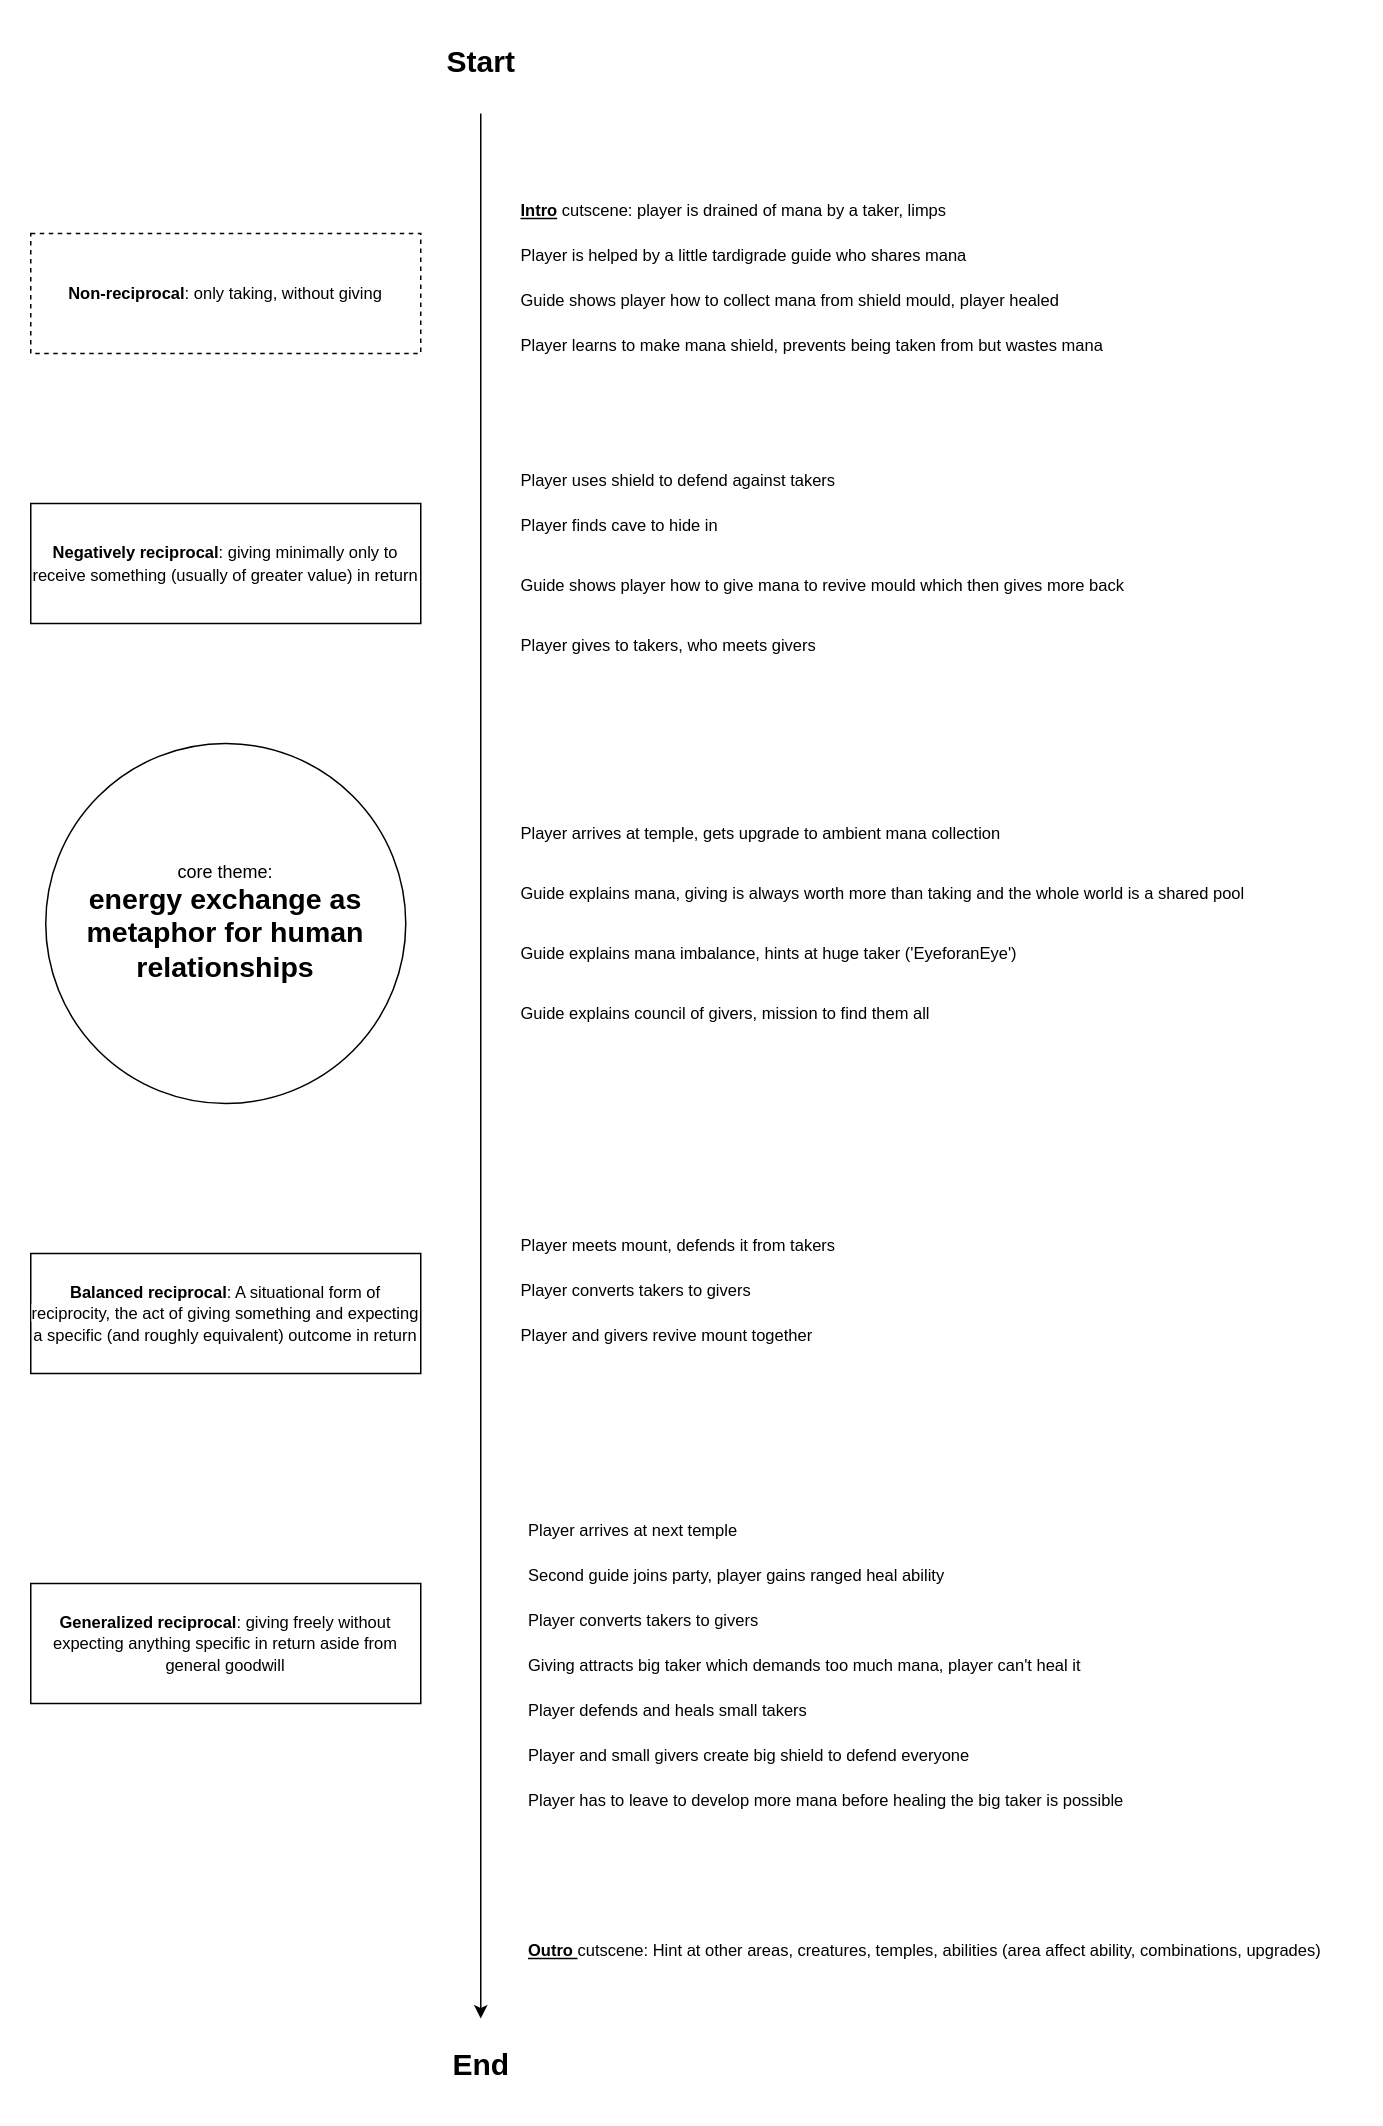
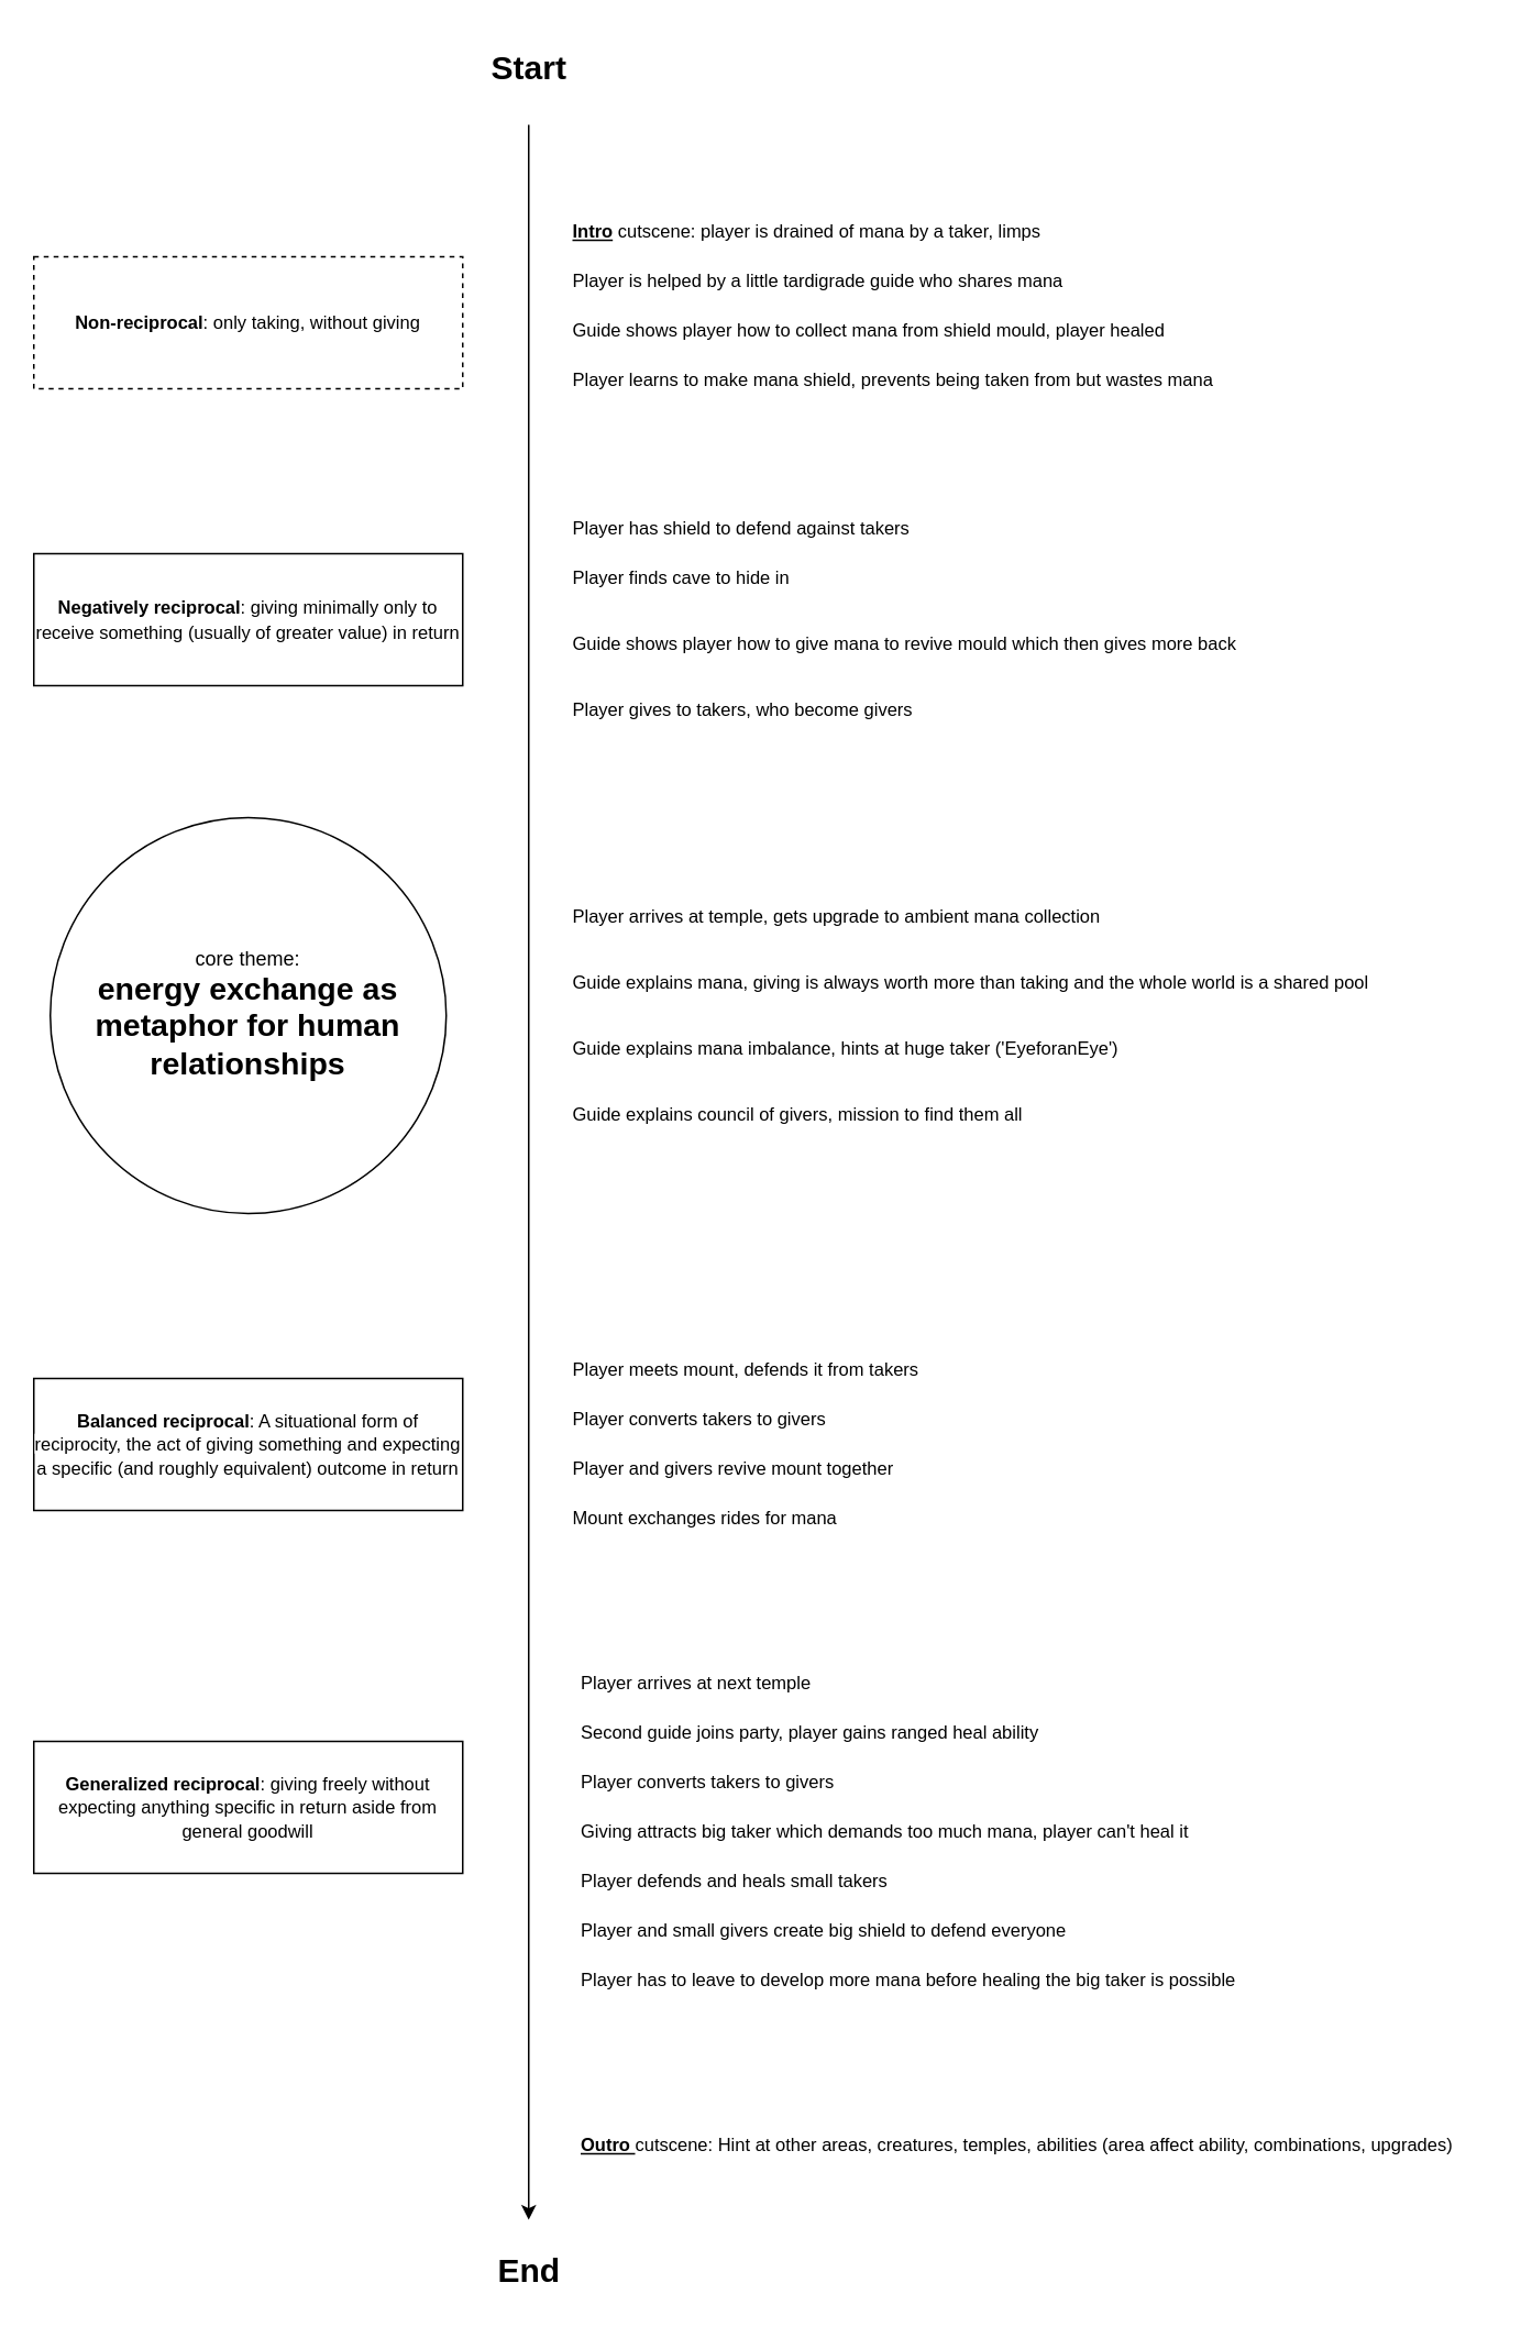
  <mxCell id="0" />
  <mxCell id="1" parent="0" />
  <mxCell id="2" value="core theme:&lt;br&gt;&lt;b&gt;&lt;font style=&quot;font-size: 19px;&quot;&gt;energy exchange as metaphor for human relationships&lt;/font&gt;&lt;/b&gt;" style="ellipse;whiteSpace=wrap;html=1;aspect=fixed;" vertex="1" parent="1"><mxGeometry x="30" y="495" width="240" height="240" as="geometry" /></mxCell>
  <mxCell id="3" value="&lt;font style=&quot;font-size: 11px;&quot;&gt;&lt;span style=&quot;box-sizing: inherit; margin: 0px; padding: 0px; border: 0px; font-variant-ligatures: none; font-variant-numeric: inherit; font-variant-east-asian: inherit; font-stretch: inherit; line-height: inherit; font-family: Helvetica, Arial, sans-serif; vertical-align: baseline; text-align: left; background-color: rgb(255, 255, 255); font-weight: 600 !important;&quot; class=&quot;mc-text--bold&quot;&gt;Balanced reciprocal&lt;/span&gt;&lt;span style=&quot;font-family: Helvetica, Arial, sans-serif; font-variant-ligatures: none; text-align: left; background-color: rgb(255, 255, 255);&quot;&gt;: A situational form of reciprocity, the act of giving something and expecting a specific (and roughly equivalent) outcome in return&lt;/span&gt;&lt;/font&gt;" style="whiteSpace=wrap;html=1;" vertex="1" parent="1"><mxGeometry x="20" y="835" width="260" height="80" as="geometry" /></mxCell>
  <mxCell id="4" value="&lt;font style=&quot;font-size: 11px;&quot;&gt;&lt;span style=&quot;box-sizing: inherit; margin: 0px; padding: 0px; border: 0px; font-variant-ligatures: none; font-variant-numeric: inherit; font-variant-east-asian: inherit; font-stretch: inherit; line-height: inherit; font-family: Helvetica, Arial, sans-serif; vertical-align: baseline; text-align: left; background-color: rgb(255, 255, 255); font-weight: 600 !important;&quot; class=&quot;mc-text--bold&quot;&gt;Generalized reciprocal&lt;/span&gt;&lt;span style=&quot;font-family: Helvetica, Arial, sans-serif; font-variant-ligatures: none; text-align: left; background-color: rgb(255, 255, 255);&quot;&gt;:&amp;nbsp;&lt;/span&gt;&lt;/font&gt;&lt;span style=&quot;font-family: Helvetica, Arial, sans-serif; font-size: 11px; font-variant-ligatures: none; text-align: left; background-color: rgb(255, 255, 255);&quot;&gt;giving freely without expecting anything specific in return aside from general goodwill&lt;/span&gt;" style="whiteSpace=wrap;html=1;" vertex="1" parent="1"><mxGeometry x="20" y="1055" width="260" height="80" as="geometry" /></mxCell>
  <mxCell id="5" value="&lt;font style=&quot;font-size: 11px;&quot;&gt;&lt;span style=&quot;box-sizing: inherit; margin: 0px; padding: 0px; border: 0px; font-variant-ligatures: none; font-variant-numeric: inherit; font-variant-east-asian: inherit; font-stretch: inherit; line-height: inherit; font-family: Helvetica, Arial, sans-serif; vertical-align: baseline; text-align: left; background-color: rgb(255, 255, 255); font-weight: 600 !important;&quot; class=&quot;mc-text--bold&quot;&gt;Negatively reciprocal&lt;/span&gt;&lt;span style=&quot;font-family: Helvetica, Arial, sans-serif; font-variant-ligatures: none; text-align: left; background-color: rgb(255, 255, 255);&quot;&gt;: giving minimally only to receive something (usually of greater value) in return&lt;/span&gt;&lt;/font&gt;" style="whiteSpace=wrap;html=1;" vertex="1" parent="1"><mxGeometry x="20" y="335" width="260" height="80" as="geometry" /></mxCell>
  <mxCell id="6" value="&lt;font style=&quot;font-size: 11px;&quot;&gt;&lt;span style=&quot;box-sizing: inherit; margin: 0px; padding: 0px; border: 0px; font-variant-ligatures: none; font-variant-numeric: inherit; font-variant-east-asian: inherit; font-stretch: inherit; line-height: inherit; font-family: Helvetica, Arial, sans-serif; vertical-align: baseline; text-align: left; background-color: rgb(255, 255, 255); font-weight: 600 !important;&quot; class=&quot;mc-text--bold&quot;&gt;Non-reciprocal&lt;/span&gt;&lt;span style=&quot;font-family: Helvetica, Arial, sans-serif; font-variant-ligatures: none; text-align: left; background-color: rgb(255, 255, 255);&quot;&gt;: only taking, without giving&lt;/span&gt;&lt;/font&gt;" style="whiteSpace=wrap;html=1;dashed=1;" vertex="1" parent="1"><mxGeometry x="20" y="155" width="260" height="80" as="geometry" /></mxCell>
  <mxCell id="7" value="" style="endArrow=classic;html=1;rounded=0;fontSize=11;" edge="1" parent="1"><mxGeometry width="50" height="50" relative="1" as="geometry"><mxPoint x="320" as="sourcePoint" y="75" /><mxPoint x="320" y="1345" as="targetPoint" /></mxGeometry></mxCell>
  <mxCell id="8" value="Start" style="text;html=1;align=center;verticalAlign=middle;resizable=0;points=[];autosize=1;strokeColor=none;fillColor=none;fontSize=20;fontStyle=1" vertex="1" parent="1"><mxGeometry x="285" y="20" width="70" height="40" as="geometry" /></mxCell>
  <mxCell id="9" value="End" style="text;html=1;align=center;verticalAlign=middle;resizable=0;points=[];autosize=1;strokeColor=none;fillColor=none;fontSize=20;fontStyle=1" vertex="1" parent="1"><mxGeometry x="290" y="1355" width="60" height="40" as="geometry" /></mxCell>
  <mxCell id="10" value="Player learns to make mana shield, prevents being taken from but wastes mana" style="text;html=1;align=left;verticalAlign=middle;resizable=0;points=[];autosize=1;strokeColor=none;fillColor=none;fontSize=11;" vertex="1" parent="1"><mxGeometry x="345" y="215" width="410" height="30" as="geometry" /></mxCell>
  <mxCell id="11" value="&lt;b&gt;&lt;u&gt;Intro&lt;/u&gt; &lt;/b&gt;cutscene: player is drained of mana by a taker, limps" style="text;html=1;align=left;verticalAlign=middle;resizable=0;points=[];autosize=1;strokeColor=none;fillColor=none;fontSize=11;" vertex="1" parent="1"><mxGeometry x="345" y="125" width="310" height="30" as="geometry" /></mxCell>
  <mxCell id="12" value="Player is helped by a little tardigrade guide who shares mana" style="text;html=1;align=left;verticalAlign=middle;resizable=0;points=[];autosize=1;strokeColor=none;fillColor=none;fontSize=11;" vertex="1" parent="1"><mxGeometry x="345" y="155" width="320" height="30" as="geometry" /></mxCell>
  <mxCell id="13" value="Guide shows player how to collect mana from shield mould, player healed" style="text;html=1;align=left;verticalAlign=middle;resizable=0;points=[];autosize=1;strokeColor=none;fillColor=none;fontSize=11;" vertex="1" parent="1"><mxGeometry x="345" y="185" width="380" height="30" as="geometry" /></mxCell>
  <mxCell id="14" value="Guide shows player how to give mana to revive mould which then gives more back" style="text;html=1;align=left;verticalAlign=middle;resizable=0;points=[];autosize=1;strokeColor=none;fillColor=none;fontSize=11;" vertex="1" parent="1"><mxGeometry x="345" y="375" width="430" height="30" as="geometry" /></mxCell>
- <mxCell id="15" value="Player uses shield to defend against takers" style="text;html=1;align=left;verticalAlign=middle;resizable=0;points=[];autosize=1;strokeColor=none;fillColor=none;fontSize=11;" vertex="1" parent="1"><mxGeometry x="345" y="305" width="230" height="30" as="geometry" /></mxCell>
- <mxCell id="16" value="Player gives to takers, who meets givers" style="text;html=1;align=left;verticalAlign=middle;resizable=0;points=[];autosize=1;strokeColor=none;fillColor=none;fontSize=11;" vertex="1" parent="1"><mxGeometry x="345" y="415" width="230" height="30" as="geometry" /></mxCell>
+ <mxCell id="15" value="Player has shield to defend against takers" style="text;html=1;align=left;verticalAlign=middle;resizable=0;points=[];autosize=1;strokeColor=none;fillColor=none;fontSize=11;" vertex="1" parent="1"><mxGeometry x="345" y="305" width="230" height="30" as="geometry" /></mxCell>
+ <mxCell id="16" value="Player gives to takers, who become givers" style="text;html=1;align=left;verticalAlign=middle;resizable=0;points=[];autosize=1;strokeColor=none;fillColor=none;fontSize=11;" vertex="1" parent="1"><mxGeometry x="345" y="415" width="230" height="30" as="geometry" /></mxCell>
  <mxCell id="17" value="Player arrives at temple, gets upgrade to ambient mana collection" style="text;html=1;align=left;verticalAlign=middle;resizable=0;points=[];autosize=1;strokeColor=none;fillColor=none;fontSize=11;" vertex="1" parent="1"><mxGeometry x="345" y="540" width="340" height="30" as="geometry" /></mxCell>
  <mxCell id="18" value="Guide explains mana, giving is always worth more than taking and the whole world is a shared pool" style="text;html=1;align=left;verticalAlign=middle;resizable=0;points=[];autosize=1;strokeColor=none;fillColor=none;fontSize=11;" vertex="1" parent="1"><mxGeometry x="345" y="580" width="510" height="30" as="geometry" /></mxCell>
  <mxCell id="19" value="Player meets mount, defends it from takers" style="text;html=1;align=left;verticalAlign=middle;resizable=0;points=[];autosize=1;strokeColor=none;fillColor=none;fontSize=11;" vertex="1" parent="1"><mxGeometry x="345" y="815" width="230" height="30" as="geometry" /></mxCell>
  <mxCell id="20" value="Player converts takers to givers" style="text;html=1;align=left;verticalAlign=middle;resizable=0;points=[];autosize=1;strokeColor=none;fillColor=none;fontSize=11;" vertex="1" parent="1"><mxGeometry x="345" y="845" width="180" height="30" as="geometry" /></mxCell>
  <mxCell id="21" value="Player and givers revive mount together" style="text;html=1;align=left;verticalAlign=middle;resizable=0;points=[];autosize=1;strokeColor=none;fillColor=none;fontSize=11;" vertex="1" parent="1"><mxGeometry x="345" y="875" width="220" height="30" as="geometry" /></mxCell>
+ <mxCell id="22" value="Mount exchanges rides for mana" style="text;html=1;align=left;verticalAlign=middle;resizable=0;points=[];autosize=1;strokeColor=none;fillColor=none;fontSize=11;" vertex="1" parent="1"><mxGeometry x="345" y="905" width="180" height="30" as="geometry" /></mxCell>
  <mxCell id="23" value="Player finds cave to hide in" style="text;html=1;align=left;verticalAlign=middle;resizable=0;points=[];autosize=1;strokeColor=none;fillColor=none;fontSize=11;" vertex="1" parent="1"><mxGeometry x="345" y="335" width="150" height="30" as="geometry" /></mxCell>
  <mxCell id="24" value="Guide explains mana imbalance, hints at huge taker ('EyeforanEye')" style="text;html=1;align=left;verticalAlign=middle;resizable=0;points=[];autosize=1;strokeColor=none;fillColor=none;fontSize=11;" vertex="1" parent="1"><mxGeometry x="345" y="620" width="350" height="30" as="geometry" /></mxCell>
  <mxCell id="25" value="Guide explains council of givers, mission to find them all" style="text;html=1;align=left;verticalAlign=middle;resizable=0;points=[];autosize=1;strokeColor=none;fillColor=none;fontSize=11;" vertex="1" parent="1"><mxGeometry x="345" y="660" width="300" height="30" as="geometry" /></mxCell>
  <mxCell id="26" value="Player arrives at next temple" style="text;html=1;align=left;verticalAlign=middle;resizable=0;points=[];autosize=1;strokeColor=none;fillColor=none;fontSize=11;" vertex="1" parent="1"><mxGeometry x="350" y="1005" width="160" height="30" as="geometry" /></mxCell>
  <mxCell id="27" value="Player converts takers to givers" style="text;html=1;align=left;verticalAlign=middle;resizable=0;points=[];autosize=1;strokeColor=none;fillColor=none;fontSize=11;" vertex="1" parent="1"><mxGeometry x="350" y="1065" width="180" height="30" as="geometry" /></mxCell>
  <mxCell id="28" value="Giving attracts big taker which demands too much mana, player can't heal it" style="text;html=1;align=left;verticalAlign=middle;resizable=0;points=[];autosize=1;strokeColor=none;fillColor=none;fontSize=11;" vertex="1" parent="1"><mxGeometry x="350" y="1095" width="390" height="30" as="geometry" /></mxCell>
  <mxCell id="29" value="Player defends and heals small takers" style="text;html=1;align=left;verticalAlign=middle;resizable=0;points=[];autosize=1;strokeColor=none;fillColor=none;fontSize=11;" vertex="1" parent="1"><mxGeometry x="350" y="1125" width="210" height="30" as="geometry" /></mxCell>
  <mxCell id="30" value="Player and small givers create big shield to defend everyone" style="text;html=1;align=left;verticalAlign=middle;resizable=0;points=[];autosize=1;strokeColor=none;fillColor=none;fontSize=11;" vertex="1" parent="1"><mxGeometry x="350" y="1155" width="320" height="30" as="geometry" /></mxCell>
  <mxCell id="31" value="Player has to leave to develop more mana before healing the big taker is possible" style="text;html=1;align=left;verticalAlign=middle;resizable=0;points=[];autosize=1;strokeColor=none;fillColor=none;fontSize=11;" vertex="1" parent="1"><mxGeometry x="350" y="1185" width="420" height="30" as="geometry" /></mxCell>
  <mxCell id="32" value="Second guide joins party, player gains ranged heal ability" style="text;html=1;align=left;verticalAlign=middle;resizable=0;points=[];autosize=1;strokeColor=none;fillColor=none;fontSize=11;" vertex="1" parent="1"><mxGeometry x="350" y="1035" width="300" height="30" as="geometry" /></mxCell>
  <mxCell id="33" value="&lt;b&gt;&lt;u&gt;Outro &lt;/u&gt;&lt;/b&gt;cutscene: Hint at other areas, creatures, temples, abilities (area affect ability, combinations, upgrades)" style="text;html=1;align=left;verticalAlign=middle;resizable=0;points=[];autosize=1;strokeColor=none;fillColor=none;fontSize=11;" vertex="1" parent="1"><mxGeometry x="350" y="1285" width="550" height="30" as="geometry" /></mxCell>
